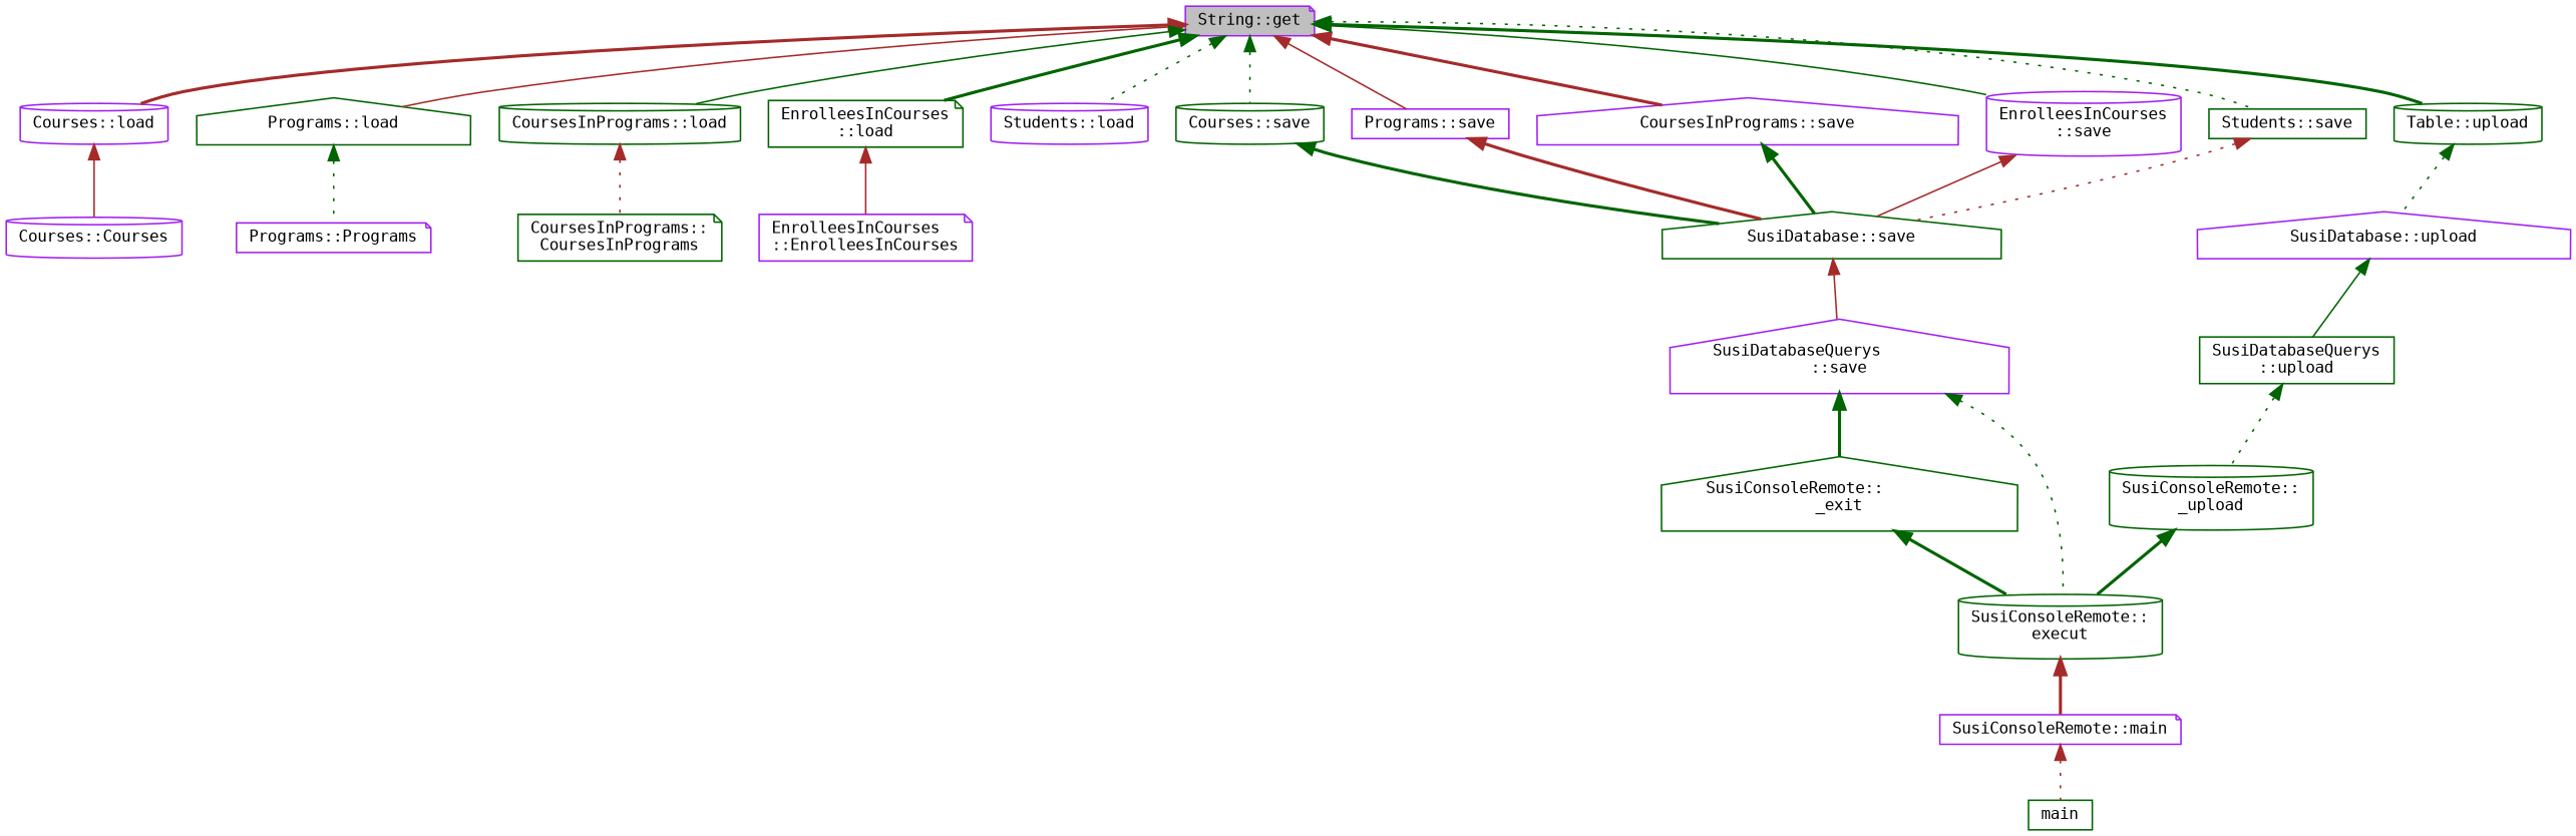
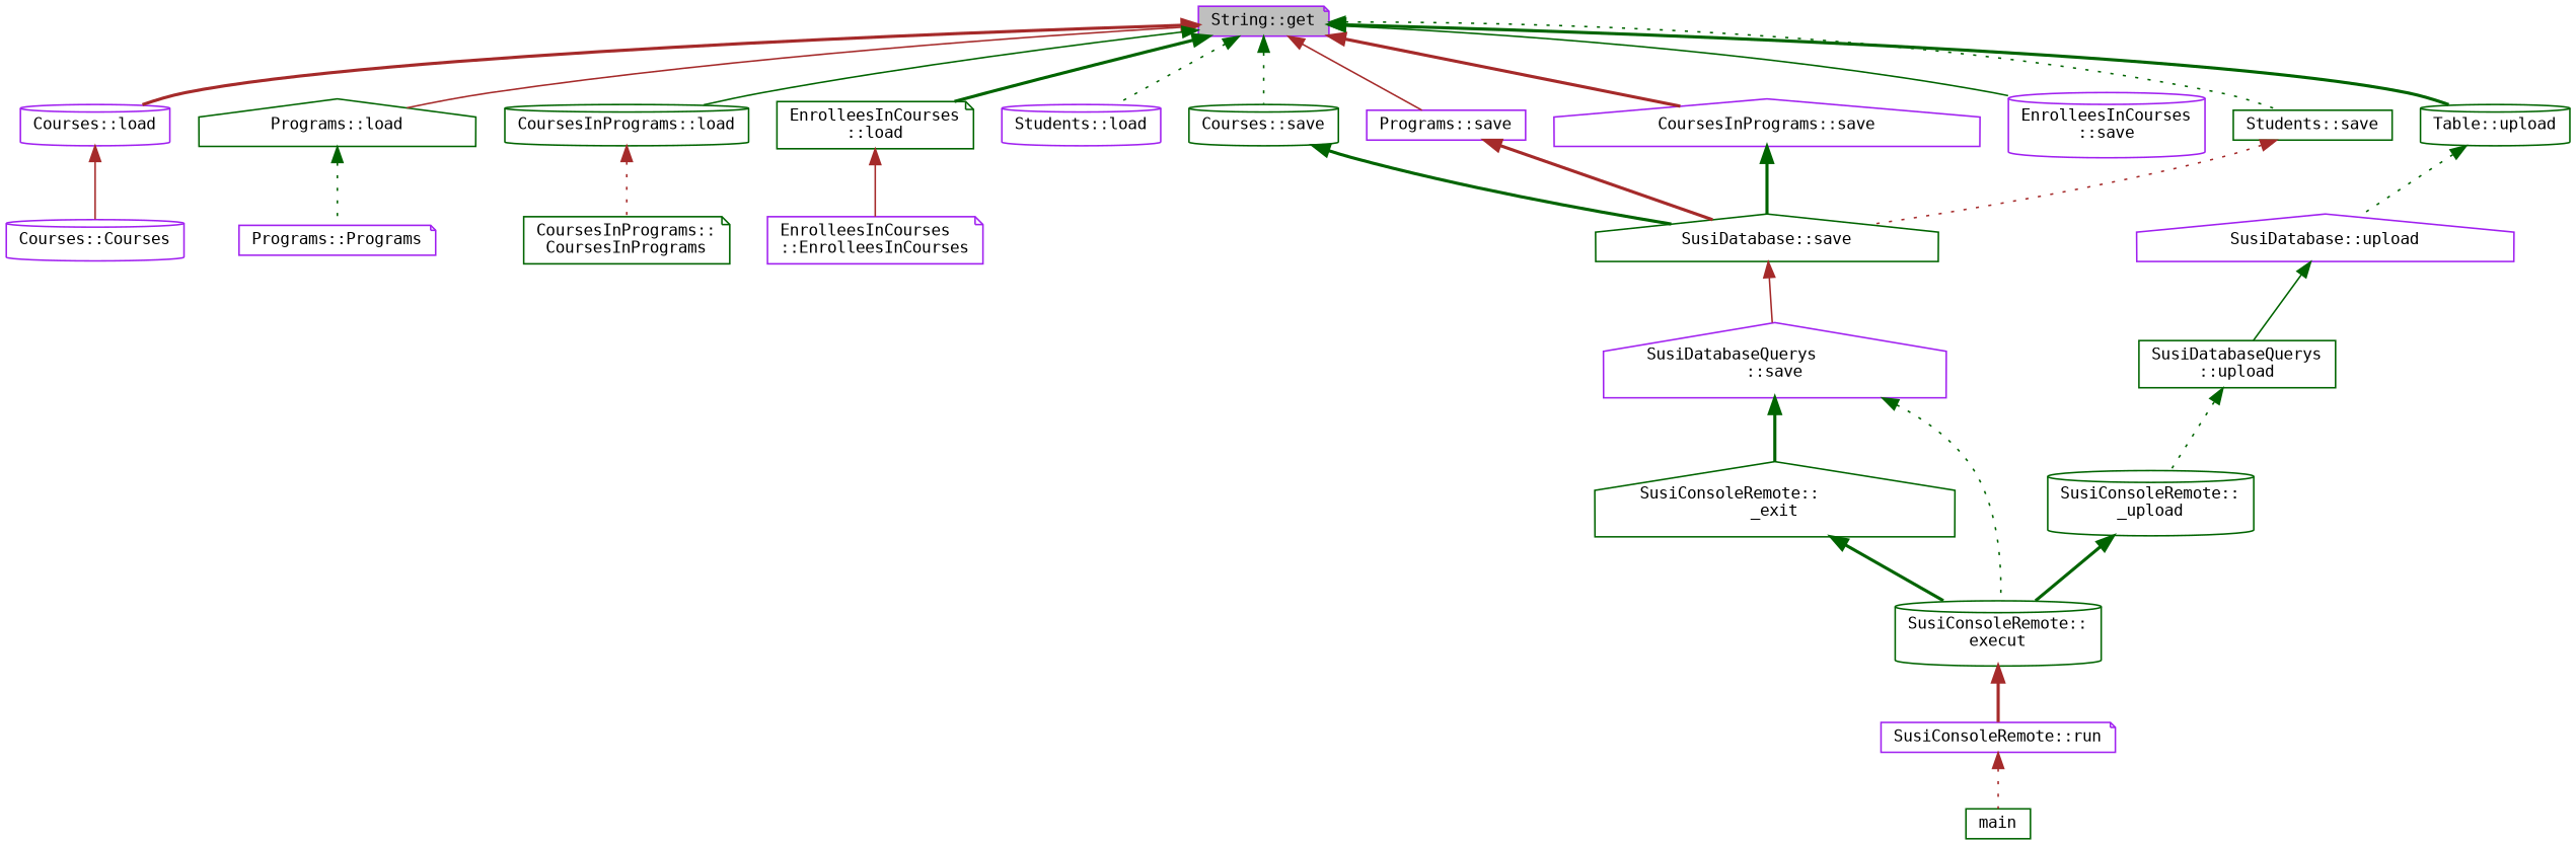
  digraph {
    fontname="DejaVu Sans Mono"
    rankdir=TB
    node [color=darkgreen fillcolor=white fontname="DejaVu Sans Mono" fontsize=10 shape=cylinder style=filled]
    edge [color=darkgreen dir=back fontname="DejaVu Sans Mono" fontsize=10 labelfontname=Helvetica labelfontsize=10 style=bold]
    n1 [color=purple fillcolor=grey75 fontcolor=black height=0.2 label="String::get" shape=note width=0.4]
    n2 [color=purple height=0.2 label="Courses::load" width=0.4]
    n3 [height=0.2 label="Programs::load" shape=house width=0.4]
    n4 [height=0.2 label="CoursesInPrograms::load" width=0.4]
    n5 [height=0.2 label="EnrolleesInCourses\l::load" shape=note width=0.4]
    n6 [color=purple height=0.2 label="Students::load" width=0.4]
    n7 [height=0.2 label="Courses::save" width=0.4]
    n8 [color=purple height=0.2 label="Programs::save" shape=box width=0.4]
    n9 [color=purple height=0.2 label="CoursesInPrograms::save" shape=house width=0.4]
    n10 [color=purple height=0.2 label="EnrolleesInCourses\l::save" width=0.4]
    n11 [height=0.2 label="Students::save" shape=box width=0.4]
    n12 [height=0.2 label="Table::upload" width=0.4]
    n13 [color=purple height=0.2 label="Courses::Courses" width=0.4]
    n14 [color=purple height=0.2 label="Programs::Programs" shape=note width=0.4]
    n15 [height=0.2 label="CoursesInPrograms::\lCoursesInPrograms" shape=note width=0.4]
    n16 [color=purple height=0.2 label="EnrolleesInCourses\l::EnrolleesInCourses" shape=note width=0.4]
    n17 [height=0.2 label="SusiDatabase::save" shape=house width=0.4]
    n18 [color=purple height=0.2 label="SusiDatabase::upload" shape=house width=0.4]
    n19 [color=purple height=0.2 label="SusiDatabaseQuerys\l::save" shape=house width=0.4]
    n20 [height=0.2 label="SusiConsoleRemote::\l_exit" shape=house width=0.4]
    n21 [height=0.2 label="SusiConsoleRemote::\lexecut" width=0.4]
-   n22 [color=purple height=0.2 label="SusiConsoleRemote::main" shape=note width=0.4]
+   n22 [color=purple height=0.2 label="SusiConsoleRemote::run" shape=note width=0.4]
    n23 [height=0.2 label=main shape=box width=0.4]
    n24 [height=0.2 label="SusiDatabaseQuerys\l::upload" shape=box width=0.4]
    n25 [height=0.2 label="SusiConsoleRemote::\l_upload" width=0.4]
    n1 -> n2 [color=brown]
    n1 -> n3 [color=brown style=solid]
    n1 -> n4 [style=solid]
    n1 -> n5
    n1 -> n6 [style=dotted]
    n1 -> n7 [style=dotted]
    n1 -> n8 [color=brown style=solid]
    n1 -> n9 [color=brown]
    n1 -> n10 [style=solid]
    n1 -> n11 [style=dotted]
    n1 -> n12
    n2 -> n13 [color=brown style=solid]
    n3 -> n14 [style=dotted]
    n4 -> n15 [color=brown style=dotted]
    n5 -> n16 [color=brown style=solid]
    n7 -> n17
    n8 -> n17 [color=brown]
    n9 -> n17
-   n10 -> n17 [color=brown style=solid]
    n11 -> n17 [color=brown style=dotted]
    n12 -> n18 [style=dotted]
    n17 -> n19 [color=brown style=solid]
    n18 -> n24 [style=solid]
    n19 -> n20
    n19 -> n21 [style=dotted]
    n20 -> n21
    n21 -> n22 [color=brown]
    n22 -> n23 [color=brown style=dotted]
    n24 -> n25 [style=dotted]
    n25 -> n21
  }
